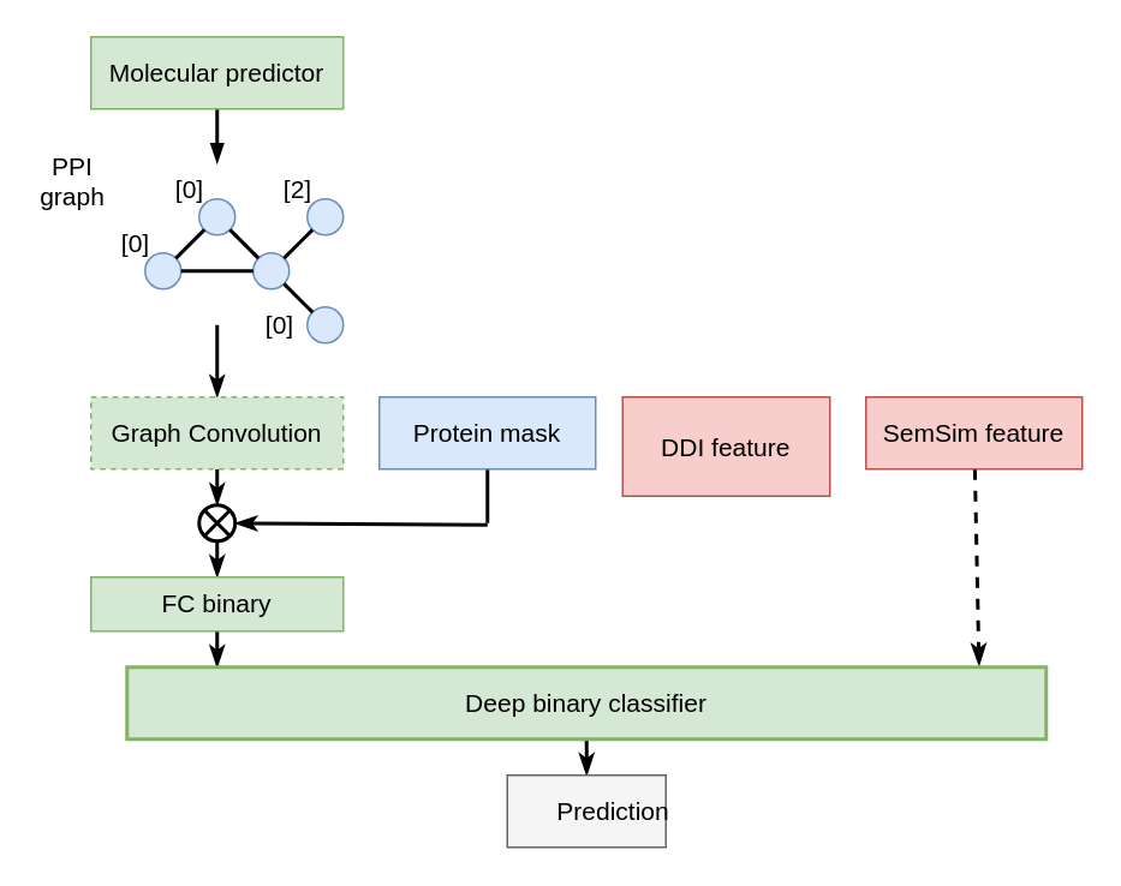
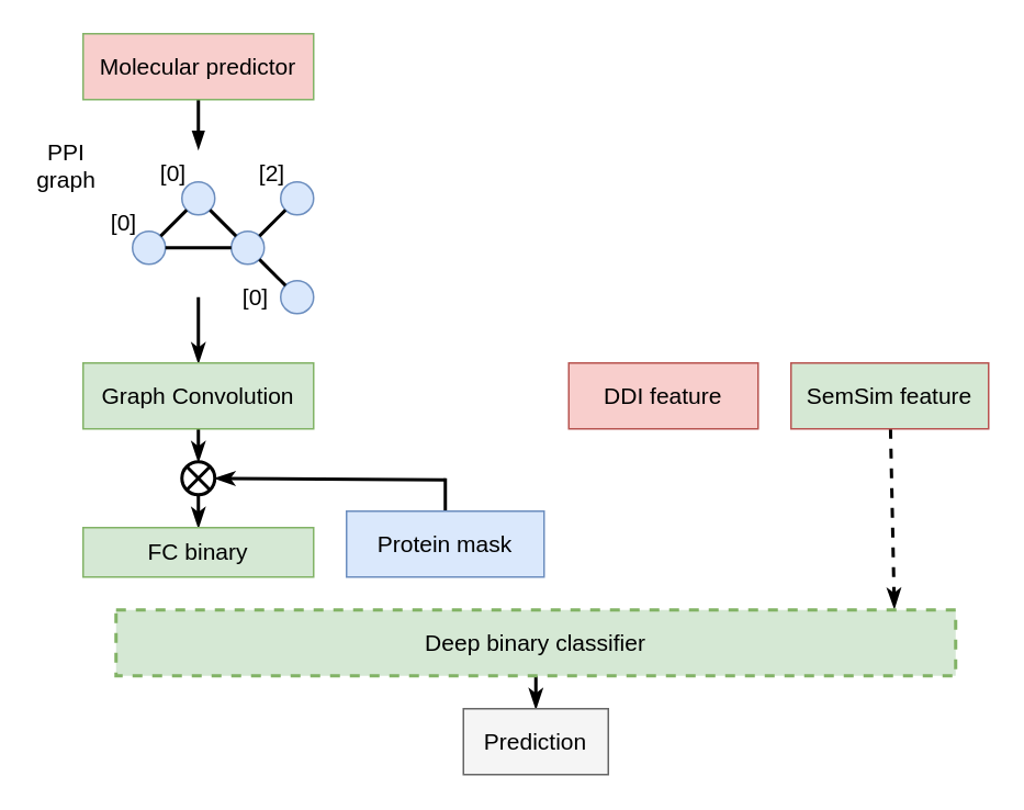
  <mxCell id="0" />
  <mxCell id="1" parent="0" />
  <mxCell id="2" value="" style="ellipse;whiteSpace=wrap;html=1;aspect=fixed;fillColor=#dae8fc;strokeColor=#6c8ebf;" vertex="1" parent="1"><mxGeometry x="80" y="140" width="20" height="20" as="geometry" /></mxCell>
  <mxCell id="3" value="" style="ellipse;whiteSpace=wrap;html=1;aspect=fixed;fillColor=#dae8fc;strokeColor=#6c8ebf;" vertex="1" parent="1"><mxGeometry x="170" y="170" width="20" height="20" as="geometry" /></mxCell>
  <mxCell id="4" value="" style="ellipse;whiteSpace=wrap;html=1;aspect=fixed;fillColor=#dae8fc;strokeColor=#6c8ebf;" vertex="1" parent="1"><mxGeometry x="110" y="110" width="20" height="20" as="geometry" /></mxCell>
  <mxCell id="5" value="" style="ellipse;whiteSpace=wrap;html=1;aspect=fixed;fillColor=#dae8fc;strokeColor=#6c8ebf;" vertex="1" parent="1"><mxGeometry x="140" y="140" width="20" height="20" as="geometry" /></mxCell>
  <mxCell id="6" value="" style="ellipse;whiteSpace=wrap;html=1;aspect=fixed;fillColor=#dae8fc;strokeColor=#6c8ebf;" vertex="1" parent="1"><mxGeometry x="170" y="110" width="20" height="20" as="geometry" /></mxCell>
  <mxCell id="7" value="" style="html=1;entryX=1;entryY=1;entryDx=0;entryDy=0;startArrow=none;startFill=0;endArrow=none;endFill=0;strokeWidth=2;" edge="1" parent="1" source="3" target="5"><mxGeometry width="50" height="50" relative="1" as="geometry"><mxPoint x="420" y="260" as="sourcePoint" /><mxPoint x="470" y="210" as="targetPoint" /></mxGeometry></mxCell>
  <mxCell id="8" value="" style="html=1;entryX=1;entryY=0;entryDx=0;entryDy=0;startArrow=none;startFill=0;endArrow=none;endFill=0;strokeWidth=2;exitX=0;exitY=1;exitDx=0;exitDy=0;" edge="1" parent="1" source="6" target="5"><mxGeometry width="50" height="50" relative="1" as="geometry"><mxPoint x="170" y="130" as="sourcePoint" /><mxPoint x="167.071" y="167.071" as="targetPoint" /></mxGeometry></mxCell>
  <mxCell id="9" value="" style="html=1;entryX=1;entryY=1;entryDx=0;entryDy=0;startArrow=none;startFill=0;endArrow=none;endFill=0;strokeWidth=2;exitX=0;exitY=0;exitDx=0;exitDy=0;" edge="1" parent="1" source="5" target="4"><mxGeometry width="50" height="50" relative="1" as="geometry"><mxPoint x="192.929" y="192.929" as="sourcePoint" /><mxPoint x="177.071" y="177.071" as="targetPoint" /></mxGeometry></mxCell>
  <mxCell id="10" value="" style="html=1;entryX=0;entryY=0.5;entryDx=0;entryDy=0;startArrow=none;startFill=0;endArrow=none;endFill=0;strokeWidth=2;exitX=1;exitY=0.5;exitDx=0;exitDy=0;" edge="1" parent="1" source="2" target="5"><mxGeometry width="50" height="50" relative="1" as="geometry"><mxPoint x="202.929" y="202.929" as="sourcePoint" /><mxPoint x="187.071" y="187.071" as="targetPoint" /></mxGeometry></mxCell>
  <mxCell id="11" value="" style="html=1;entryX=1;entryY=0;entryDx=0;entryDy=0;startArrow=none;startFill=0;endArrow=none;endFill=0;strokeWidth=2;exitX=0;exitY=1;exitDx=0;exitDy=0;" edge="1" parent="1" source="4" target="2"><mxGeometry width="50" height="50" relative="1" as="geometry"><mxPoint x="212.929" y="212.929" as="sourcePoint" /><mxPoint x="197.071" y="197.071" as="targetPoint" /></mxGeometry></mxCell>
  <mxCell id="12" style="edgeStyle=none;rounded=0;orthogonalLoop=1;jettySize=auto;html=1;entryX=1;entryY=0;entryDx=0;entryDy=0;startArrow=none;startFill=0;endArrow=blockThin;endFill=1;strokeWidth=2;" edge="1" parent="1" source="13" target="15"><mxGeometry relative="1" as="geometry" /></mxCell>
- <mxCell id="13" value="&lt;div style=&quot;font-size: 14px&quot;&gt;Molecular predictor&lt;/div&gt;" style="rounded=0;whiteSpace=wrap;html=1;fillColor=#d5e8d4;strokeColor=#82b366;" vertex="1" parent="1"><mxGeometry x="50" y="20" width="140" height="40" as="geometry" /></mxCell>
+ <mxCell id="13" value="&lt;div style=&quot;font-size: 14px&quot;&gt;Molecular predictor&lt;/div&gt;" style="rounded=0;whiteSpace=wrap;html=1;fillColor=#f8cecc;strokeColor=#82b366;" vertex="1" parent="1"><mxGeometry x="50" y="20" width="140" height="40" as="geometry" /></mxCell>
  <mxCell id="14" value="&lt;font style=&quot;font-size: 14px&quot;&gt;[2]&lt;/font&gt;" style="text;html=1;strokeColor=none;fillColor=none;align=center;verticalAlign=middle;whiteSpace=wrap;rounded=0;" vertex="1" parent="1"><mxGeometry x="150" y="90" width="30" height="30" as="geometry" /></mxCell>
  <mxCell id="15" value="&lt;font style=&quot;font-size: 14px&quot;&gt;[0]&lt;/font&gt;" style="text;html=1;strokeColor=none;fillColor=none;align=center;verticalAlign=middle;whiteSpace=wrap;rounded=0;" vertex="1" parent="1"><mxGeometry x="90" y="90" width="30" height="30" as="geometry" /></mxCell>
  <mxCell id="16" value="&lt;font style=&quot;font-size: 14px&quot;&gt;[0]&lt;/font&gt;" style="text;html=1;strokeColor=none;fillColor=none;align=center;verticalAlign=middle;whiteSpace=wrap;rounded=0;" vertex="1" parent="1"><mxGeometry x="140" y="165" width="30" height="30" as="geometry" /></mxCell>
  <mxCell id="17" value="&lt;font style=&quot;font-size: 14px&quot;&gt;[0]&lt;/font&gt;" style="text;html=1;strokeColor=none;fillColor=none;align=center;verticalAlign=middle;whiteSpace=wrap;rounded=0;" vertex="1" parent="1"><mxGeometry x="60" y="120" width="30" height="30" as="geometry" /></mxCell>
  <mxCell id="18" style="edgeStyle=none;rounded=0;orthogonalLoop=1;jettySize=auto;html=1;startArrow=classicThin;startFill=1;endArrow=none;endFill=0;strokeWidth=2;" edge="1" parent="1" source="20"><mxGeometry relative="1" as="geometry"><mxPoint x="120" y="180" as="targetPoint" /></mxGeometry></mxCell>
  <mxCell id="19" style="edgeStyle=none;rounded=0;orthogonalLoop=1;jettySize=auto;html=1;entryX=0.5;entryY=0;entryDx=0;entryDy=0;entryPerimeter=0;startArrow=none;startFill=0;endArrow=classicThin;endFill=1;strokeWidth=2;" edge="1" parent="1" source="20" target="27"><mxGeometry relative="1" as="geometry" /></mxCell>
- <mxCell id="20" value="&lt;font style=&quot;font-size: 14px&quot;&gt;Graph Convolution&lt;/font&gt;" style="rounded=0;whiteSpace=wrap;html=1;fillColor=#d5e8d4;strokeColor=#82b366;dashed=1;" vertex="1" parent="1"><mxGeometry x="50" y="220" width="140" height="40" as="geometry" /></mxCell>
+ <mxCell id="20" value="&lt;font style=&quot;font-size: 14px&quot;&gt;Graph Convolution&lt;/font&gt;" style="rounded=0;whiteSpace=wrap;html=1;fillColor=#d5e8d4;strokeColor=#82b366;" vertex="1" parent="1"><mxGeometry x="50" y="220" width="140" height="40" as="geometry" /></mxCell>
  <mxCell id="21" value="&lt;font style=&quot;font-size: 14px&quot;&gt;PPI graph&lt;/font&gt;" style="text;html=1;strokeColor=none;fillColor=none;align=center;verticalAlign=middle;whiteSpace=wrap;rounded=0;" vertex="1" parent="1"><mxGeometry x="20" y="90" width="40" height="20" as="geometry" /></mxCell>
- <mxCell id="22" value="&lt;font style=&quot;font-size: 14px&quot;&gt;DDI feature&lt;/font&gt;" style="rounded=0;whiteSpace=wrap;html=1;fillColor=#f8cecc;strokeColor=#b85450;" vertex="1" parent="1"><mxGeometry x="345" y="220" width="115" height="55" as="geometry" /></mxCell>
+ <mxCell id="22" value="&lt;font style=&quot;font-size: 14px&quot;&gt;DDI feature&lt;/font&gt;" style="rounded=0;whiteSpace=wrap;html=1;fillColor=#f8cecc;strokeColor=#b85450;" vertex="1" parent="1"><mxGeometry x="345" y="220" width="115" height="40" as="geometry" /></mxCell>
  <mxCell id="23" style="edgeStyle=none;rounded=0;orthogonalLoop=1;jettySize=auto;html=1;startArrow=none;startFill=0;endArrow=none;endFill=0;strokeWidth=2;" edge="1" parent="1" source="24"><mxGeometry relative="1" as="geometry"><mxPoint x="270" y="290" as="targetPoint" /></mxGeometry></mxCell>
- <mxCell id="24" value="&lt;font style=&quot;font-size: 14px&quot;&gt;Protein mask&lt;/font&gt;" style="rounded=0;whiteSpace=wrap;html=1;fillColor=#dae8fc;strokeColor=#6c8ebf;" vertex="1" parent="1"><mxGeometry x="210" y="220" width="120" height="40" as="geometry" /></mxCell>
+ <mxCell id="24" value="&lt;font style=&quot;font-size: 14px&quot;&gt;Protein mask&lt;/font&gt;" style="rounded=0;whiteSpace=wrap;html=1;fillColor=#dae8fc;strokeColor=#6c8ebf;" vertex="1" parent="1"><mxGeometry x="210" y="310" width="120" height="40" as="geometry" /></mxCell>
  <mxCell id="25" style="edgeStyle=none;rounded=0;orthogonalLoop=1;jettySize=auto;html=1;startArrow=classicThin;startFill=1;endArrow=none;endFill=0;strokeWidth=2;" edge="1" parent="1" source="27"><mxGeometry relative="1" as="geometry"><mxPoint x="270" y="291" as="targetPoint" /></mxGeometry></mxCell>
  <mxCell id="26" style="edgeStyle=none;rounded=0;orthogonalLoop=1;jettySize=auto;html=1;startArrow=none;startFill=0;endArrow=classicThin;endFill=1;strokeWidth=2;" edge="1" parent="1" source="27" target="29"><mxGeometry relative="1" as="geometry"><mxPoint x="120" y="320" as="targetPoint" /></mxGeometry></mxCell>
  <mxCell id="27" value="" style="verticalLabelPosition=bottom;verticalAlign=top;html=1;shape=mxgraph.flowchart.or;strokeWidth=2;" vertex="1" parent="1"><mxGeometry x="110" y="280" width="20" height="20" as="geometry" /></mxCell>
- <mxCell id="28" style="edgeStyle=none;rounded=0;orthogonalLoop=1;jettySize=auto;html=1;entryX=0.098;entryY=0;entryDx=0;entryDy=0;entryPerimeter=0;startArrow=none;startFill=0;endArrow=classicThin;endFill=1;strokeWidth=2;" edge="1" parent="1" source="29" target="33"><mxGeometry relative="1" as="geometry" /></mxCell>
  <mxCell id="29" value="&lt;font style=&quot;font-size: 14px&quot;&gt;FC binary&lt;br&gt;&lt;/font&gt;" style="rounded=0;whiteSpace=wrap;html=1;fillColor=#d5e8d4;strokeColor=#82b366;" vertex="1" parent="1"><mxGeometry x="50" y="320" width="140" height="30" as="geometry" /></mxCell>
  <mxCell id="30" style="edgeStyle=none;rounded=0;orthogonalLoop=1;jettySize=auto;html=1;entryX=0.927;entryY=-0.025;entryDx=0;entryDy=0;entryPerimeter=0;startArrow=none;startFill=0;endArrow=classicThin;endFill=1;strokeWidth=2;dashed=1;" edge="1" parent="1" source="31" target="33"><mxGeometry relative="1" as="geometry" /></mxCell>
- <mxCell id="31" value="&lt;font style=&quot;font-size: 14px&quot;&gt;SemSim feature&lt;/font&gt;" style="rounded=0;whiteSpace=wrap;html=1;fillColor=#f8cecc;strokeColor=#b85450;" vertex="1" parent="1"><mxGeometry x="480" y="220" width="120" height="40" as="geometry" /></mxCell>
+ <mxCell id="31" value="&lt;font style=&quot;font-size: 14px&quot;&gt;SemSim feature&lt;/font&gt;" style="rounded=0;whiteSpace=wrap;html=1;fillColor=#d5e8d4;strokeColor=#b85450;" vertex="1" parent="1"><mxGeometry x="480" y="220" width="120" height="40" as="geometry" /></mxCell>
  <mxCell id="32" style="edgeStyle=none;rounded=0;orthogonalLoop=1;jettySize=auto;html=1;entryX=0.5;entryY=0;entryDx=0;entryDy=0;startArrow=none;startFill=0;endArrow=classicThin;endFill=1;strokeWidth=2;" edge="1" parent="1" source="33" target="34"><mxGeometry relative="1" as="geometry" /></mxCell>
- <mxCell id="33" value="&lt;font style=&quot;font-size: 14px&quot;&gt;Deep binary classifier&lt;/font&gt;" style="rounded=0;whiteSpace=wrap;html=1;strokeWidth=2;fillColor=#d5e8d4;strokeColor=#82b366;" vertex="1" parent="1"><mxGeometry x="70" y="370" width="510" height="40" as="geometry" /></mxCell>
+ <mxCell id="33" value="&lt;font style=&quot;font-size: 14px&quot;&gt;Deep binary classifier&lt;/font&gt;" style="rounded=0;whiteSpace=wrap;html=1;strokeWidth=2;fillColor=#d5e8d4;strokeColor=#82b366;dashed=1;" vertex="1" parent="1"><mxGeometry x="70" y="370" width="510" height="40" as="geometry" /></mxCell>
  <mxCell id="34" value="" style="rounded=0;whiteSpace=wrap;html=1;fillColor=#f5f5f5;strokeColor=#666666;fontColor=#333333;" vertex="1" parent="1"><mxGeometry x="281" y="430" width="88" height="40" as="geometry" /></mxCell>
- <mxCell id="35" value="&lt;font style=&quot;font-size: 14px&quot;&gt;Prediction&lt;/font&gt;" style="text;html=1;strokeColor=none;fillColor=none;align=center;verticalAlign=middle;whiteSpace=wrap;rounded=0;" vertex="1" parent="1"><mxGeometry x="315" y="435" width="50" height="30" as="geometry" /></mxCell>
+ <mxCell id="35" value="&lt;font style=&quot;font-size: 14px&quot;&gt;Prediction&lt;/font&gt;" style="text;html=1;strokeColor=none;fillColor=none;align=center;verticalAlign=middle;whiteSpace=wrap;rounded=0;" vertex="1" parent="1"><mxGeometry x="300" y="435" width="50" height="30" as="geometry" /></mxCell>
